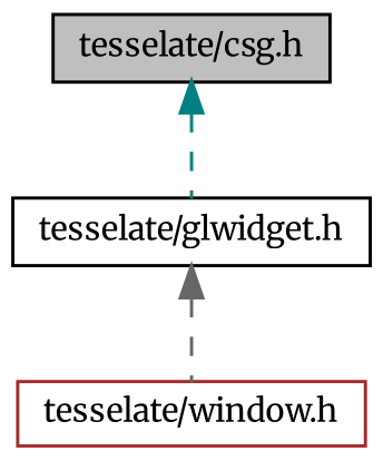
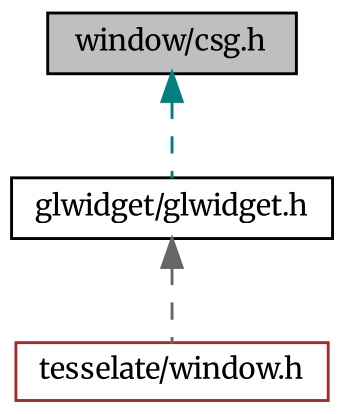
  digraph {
    fontname=Merriweather
    node [color=black fillcolor=white fontname=Merriweather fontsize=10 shape=record style=filled]
    edge [dir=back fontname=Merriweather fontsize=10 labelfontname=Helvetica labelfontsize=10 style=dashed]
-   n1 [fillcolor=grey75 fontcolor=black height=0.2 label="tesselate/csg.h" width=0.4]
-   n2 [height=0.2 label="tesselate/glwidget.h" width=0.4]
+   n1 [fillcolor=grey75 fontcolor=black height=0.2 label="window/csg.h" width=0.4]
+   n2 [height=0.2 label="glwidget/glwidget.h" width=0.4]
    n3 [color=brown height=0.2 label="tesselate/window.h" width=0.4]
    n1 -> n2 [color=teal]
    n2 -> n3 [color=gray40]
  }
